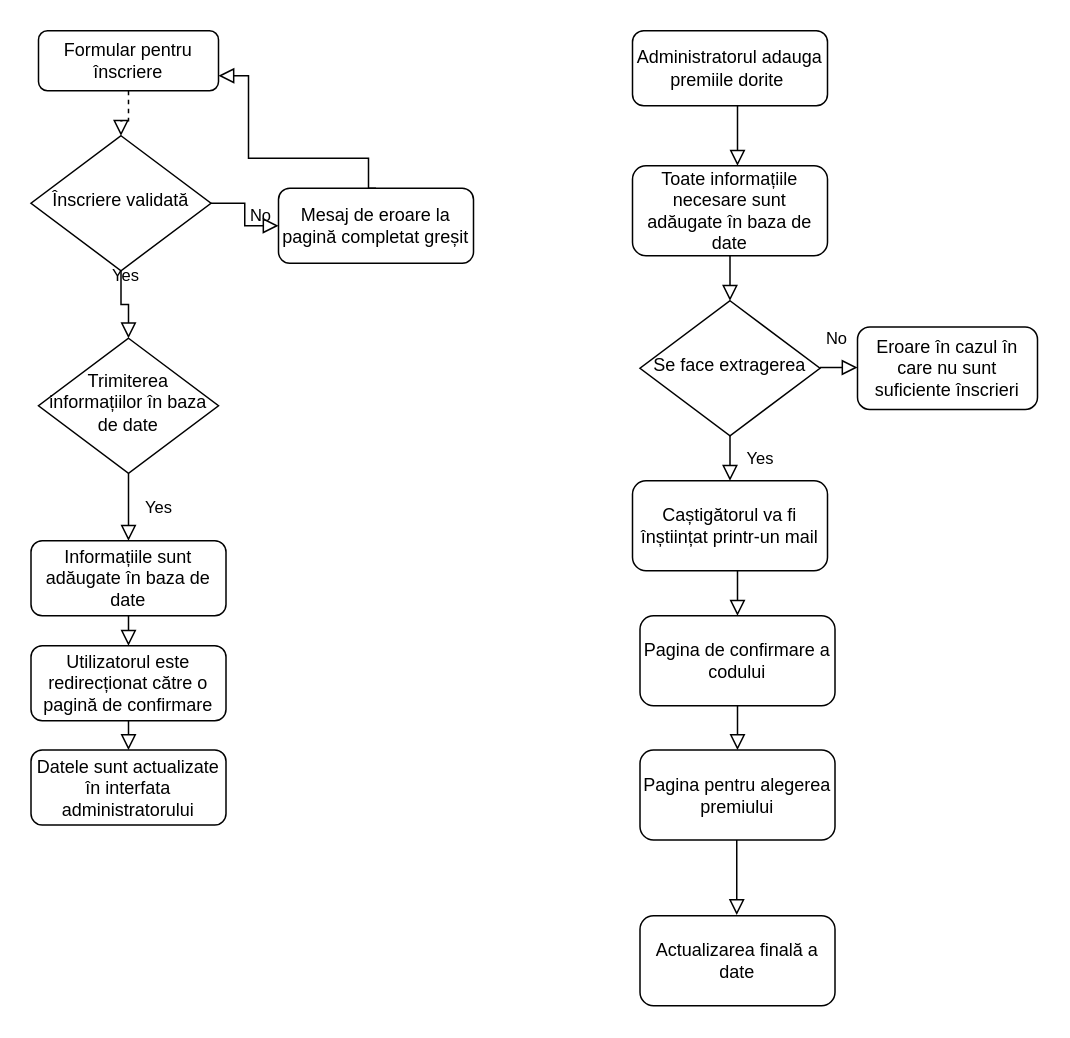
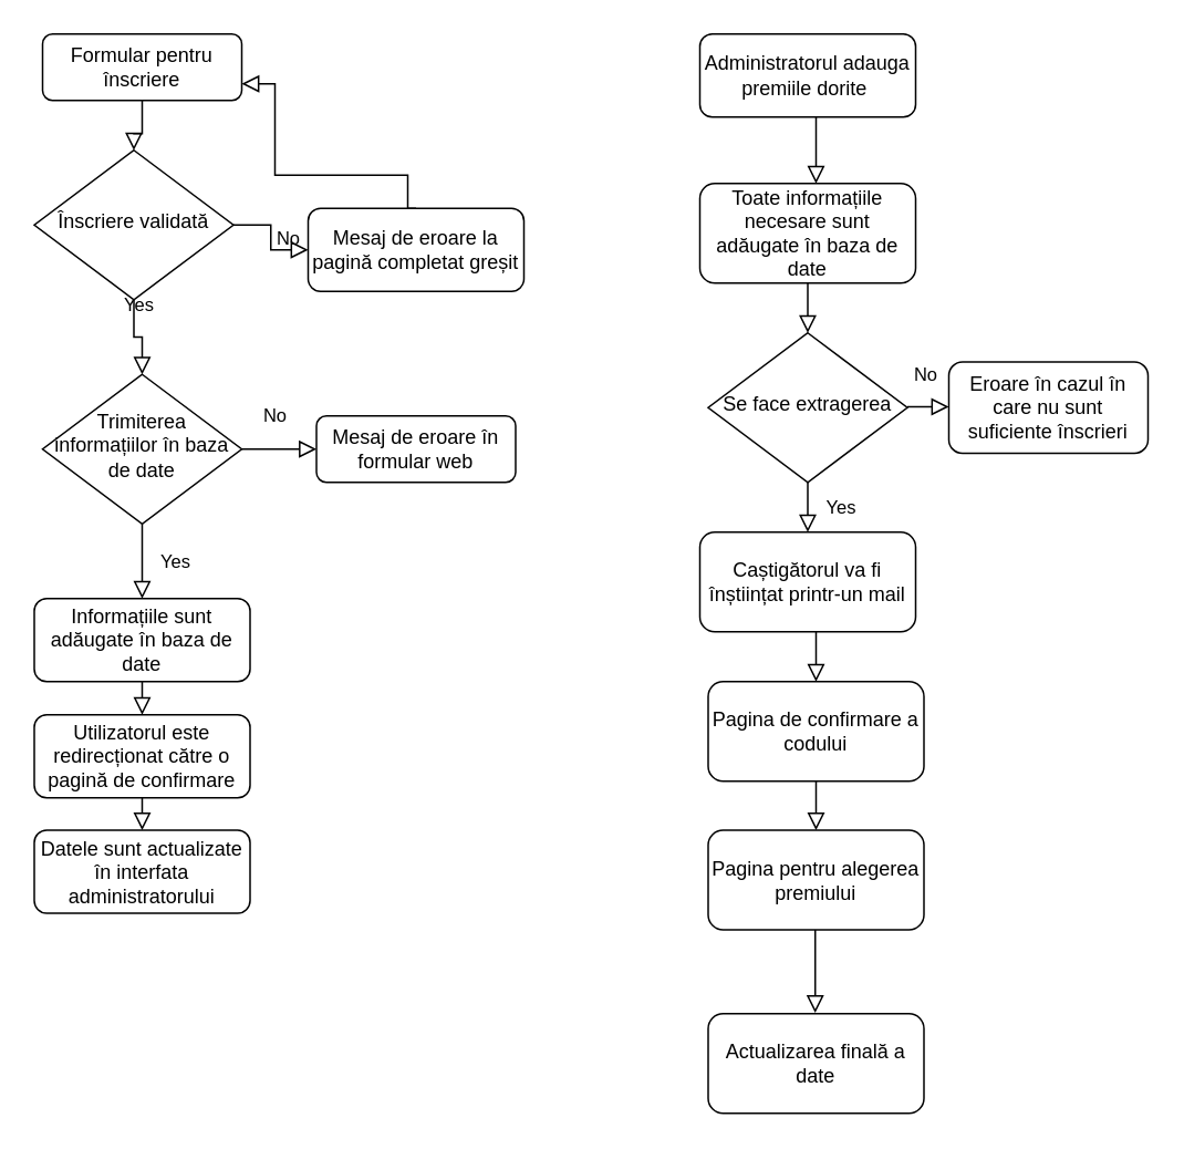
  <mxCell id="0" />
  <mxCell id="1" parent="0" />
- <mxCell id="2" value="" style="rounded=0;html=1;jettySize=auto;orthogonalLoop=1;fontSize=11;endArrow=block;endFill=0;endSize=8;strokeWidth=1;shadow=0;labelBackgroundColor=none;edgeStyle=orthogonalEdgeStyle;dashed=1;" parent="1" source="3" target="6" edge="1"><mxGeometry relative="1" as="geometry" /></mxCell>
+ <mxCell id="2" value="" style="rounded=0;html=1;jettySize=auto;orthogonalLoop=1;fontSize=11;endArrow=block;endFill=0;endSize=8;strokeWidth=1;shadow=0;labelBackgroundColor=none;edgeStyle=orthogonalEdgeStyle;" parent="1" source="3" target="6" edge="1"><mxGeometry relative="1" as="geometry" /></mxCell>
  <mxCell id="3" value="Formular pentru înscriere" style="rounded=1;whiteSpace=wrap;html=1;fontSize=12;glass=0;strokeWidth=1;shadow=0;" parent="1" vertex="1"><mxGeometry x="25" y="20" width="120" height="40" as="geometry" /></mxCell>
  <mxCell id="4" value="Yes" style="rounded=0;html=1;jettySize=auto;orthogonalLoop=1;fontSize=11;endArrow=block;endFill=0;endSize=8;strokeWidth=1;shadow=0;labelBackgroundColor=none;edgeStyle=orthogonalEdgeStyle;" parent="1" source="6" target="9" edge="1"><mxGeometry y="20" relative="1" as="geometry"><mxPoint as="offset" /></mxGeometry></mxCell>
  <mxCell id="5" value="No" style="edgeStyle=orthogonalEdgeStyle;rounded=0;html=1;jettySize=auto;orthogonalLoop=1;fontSize=11;endArrow=block;endFill=0;endSize=8;strokeWidth=1;shadow=0;labelBackgroundColor=none;" parent="1" source="6" target="7" edge="1"><mxGeometry y="10" relative="1" as="geometry"><mxPoint as="offset" /></mxGeometry></mxCell>
  <mxCell id="6" value="Înscriere validată" style="rhombus;whiteSpace=wrap;html=1;shadow=0;fontFamily=Helvetica;fontSize=12;align=center;strokeWidth=1;spacing=6;spacingTop=-4;" parent="1" vertex="1"><mxGeometry x="20" y="90" width="120" height="90" as="geometry" /></mxCell>
  <mxCell id="7" value="Mesaj de eroare la pagină completat greșit" style="rounded=1;whiteSpace=wrap;html=1;fontSize=12;glass=0;strokeWidth=1;shadow=0;" parent="1" vertex="1"><mxGeometry x="185" y="125" width="130" height="50" as="geometry" /></mxCell>
+ <mxCell id="8" value="No" style="rounded=0;html=1;jettySize=auto;orthogonalLoop=1;fontSize=11;endArrow=block;endFill=0;endSize=8;strokeWidth=1;shadow=0;labelBackgroundColor=none;edgeStyle=orthogonalEdgeStyle;" parent="1" source="9" target="10" edge="1"><mxGeometry x="-0.111" y="20" relative="1" as="geometry"><mxPoint as="offset" /></mxGeometry></mxCell>
  <mxCell id="9" value="Trimiterea informațiilor în baza de date" style="rhombus;whiteSpace=wrap;html=1;shadow=0;fontFamily=Helvetica;fontSize=12;align=center;strokeWidth=1;spacing=6;spacingTop=-4;" parent="1" vertex="1"><mxGeometry x="25" y="225" width="120" height="90" as="geometry" /></mxCell>
+ <mxCell id="10" value="Mesaj de eroare în formular web" style="rounded=1;whiteSpace=wrap;html=1;fontSize=12;glass=0;strokeWidth=1;shadow=0;" parent="1" vertex="1"><mxGeometry x="190" y="250" width="120" height="40" as="geometry" /></mxCell>
  <mxCell id="11" value="Informațiile sunt adăugate în baza de date" style="rounded=1;whiteSpace=wrap;html=1;fontSize=12;glass=0;strokeWidth=1;shadow=0;" parent="1" vertex="1"><mxGeometry x="20" y="360" width="130" height="50" as="geometry" /></mxCell>
  <mxCell id="12" value="Yes" style="rounded=0;html=1;jettySize=auto;orthogonalLoop=1;fontSize=11;endArrow=block;endFill=0;endSize=8;strokeWidth=1;shadow=0;labelBackgroundColor=none;edgeStyle=orthogonalEdgeStyle;exitX=0.5;exitY=1;exitDx=0;exitDy=0;" parent="1" source="9" edge="1"><mxGeometry y="20" relative="1" as="geometry"><mxPoint as="offset" /><mxPoint x="95" y="205" as="sourcePoint" /><mxPoint x="85" y="360" as="targetPoint" /><Array as="points"><mxPoint x="85" y="360" /></Array></mxGeometry></mxCell>
  <mxCell id="13" value="Utilizatorul este redirecționat către o pagină de confirmare" style="rounded=1;whiteSpace=wrap;html=1;fontSize=12;glass=0;strokeWidth=1;shadow=0;" vertex="1" parent="1"><mxGeometry x="20" y="430" width="130" height="50" as="geometry" /></mxCell>
  <mxCell id="14" value="" style="rounded=0;html=1;jettySize=auto;orthogonalLoop=1;fontSize=11;endArrow=block;endFill=0;endSize=8;strokeWidth=1;shadow=0;labelBackgroundColor=none;edgeStyle=orthogonalEdgeStyle;exitX=0.5;exitY=0;exitDx=0;exitDy=0;entryX=1;entryY=0.75;entryDx=0;entryDy=0;" edge="1" parent="1" source="7" target="3"><mxGeometry relative="1" as="geometry"><mxPoint x="185" y="125" as="sourcePoint" /><mxPoint x="145" y="45" as="targetPoint" /><Array as="points"><mxPoint x="245" y="125" /><mxPoint x="245" y="105" /><mxPoint x="165" y="105" /><mxPoint x="165" y="50" /></Array></mxGeometry></mxCell>
  <mxCell id="15" value="" style="rounded=0;html=1;jettySize=auto;orthogonalLoop=1;fontSize=11;endArrow=block;endFill=0;endSize=8;strokeWidth=1;shadow=0;labelBackgroundColor=none;edgeStyle=orthogonalEdgeStyle;exitX=0.5;exitY=1;exitDx=0;exitDy=0;" edge="1" parent="1" source="11"><mxGeometry relative="1" as="geometry"><mxPoint x="85" y="430" as="sourcePoint" /><mxPoint x="85" y="430" as="targetPoint" /><Array as="points" /></mxGeometry></mxCell>
  <mxCell id="16" value="Datele sunt actualizate în interfata administratorului" style="rounded=1;whiteSpace=wrap;html=1;fontSize=12;glass=0;strokeWidth=1;shadow=0;" vertex="1" parent="1"><mxGeometry x="20" y="499.5" width="130" height="50" as="geometry" /></mxCell>
  <mxCell id="17" value="" style="rounded=0;html=1;jettySize=auto;orthogonalLoop=1;fontSize=11;endArrow=block;endFill=0;endSize=8;strokeWidth=1;shadow=0;labelBackgroundColor=none;edgeStyle=orthogonalEdgeStyle;entryX=0.5;entryY=0;entryDx=0;entryDy=0;exitX=0.5;exitY=1;exitDx=0;exitDy=0;" edge="1" parent="1" source="13" target="16"><mxGeometry relative="1" as="geometry"><mxPoint x="80" y="500" as="sourcePoint" /><mxPoint x="95" y="460" as="targetPoint" /><Array as="points" /></mxGeometry></mxCell>
  <mxCell id="18" value="Administratorul adauga premiile dorite&amp;nbsp;" style="rounded=1;whiteSpace=wrap;html=1;fontSize=12;glass=0;strokeWidth=1;shadow=0;" vertex="1" parent="1"><mxGeometry x="421" y="20" width="130" height="50" as="geometry" /></mxCell>
  <mxCell id="19" value="" style="rounded=0;html=1;jettySize=auto;orthogonalLoop=1;fontSize=11;endArrow=block;endFill=0;endSize=8;strokeWidth=1;shadow=0;labelBackgroundColor=none;edgeStyle=orthogonalEdgeStyle;" edge="1" parent="1"><mxGeometry relative="1" as="geometry"><mxPoint x="491" y="70" as="sourcePoint" /><mxPoint x="491" y="110" as="targetPoint" /><Array as="points"><mxPoint x="491" y="90" /><mxPoint x="491" y="90" /></Array></mxGeometry></mxCell>
  <mxCell id="20" value="Toate informațiile necesare sunt adăugate în baza de date" style="rounded=1;whiteSpace=wrap;html=1;fontSize=12;glass=0;strokeWidth=1;shadow=0;" vertex="1" parent="1"><mxGeometry x="421" y="110" width="130" height="60" as="geometry" /></mxCell>
  <mxCell id="21" value="" style="rounded=0;html=1;jettySize=auto;orthogonalLoop=1;fontSize=11;endArrow=block;endFill=0;endSize=8;strokeWidth=1;shadow=0;labelBackgroundColor=none;edgeStyle=orthogonalEdgeStyle;exitX=0.5;exitY=1;exitDx=0;exitDy=0;entryX=0.5;entryY=0;entryDx=0;entryDy=0;" edge="1" parent="1" source="20"><mxGeometry relative="1" as="geometry"><mxPoint x="491" y="175" as="sourcePoint" /><mxPoint x="486" y="200" as="targetPoint" /><Array as="points" /></mxGeometry></mxCell>
  <mxCell id="22" value="Se face extragerea" style="rhombus;whiteSpace=wrap;html=1;shadow=0;fontFamily=Helvetica;fontSize=12;align=center;strokeWidth=1;spacing=6;spacingTop=-4;" vertex="1" parent="1"><mxGeometry x="426" y="200" width="120" height="90" as="geometry" /></mxCell>
  <mxCell id="23" value="No" style="rounded=0;html=1;jettySize=auto;orthogonalLoop=1;fontSize=11;endArrow=block;endFill=0;endSize=8;strokeWidth=1;shadow=0;labelBackgroundColor=none;edgeStyle=orthogonalEdgeStyle;" edge="1" parent="1"><mxGeometry x="-0.111" y="20" relative="1" as="geometry"><mxPoint as="offset" /><mxPoint x="546" y="244.5" as="sourcePoint" /><mxPoint x="571" y="245" as="targetPoint" /></mxGeometry></mxCell>
  <mxCell id="24" value="Yes" style="rounded=0;html=1;jettySize=auto;orthogonalLoop=1;fontSize=11;endArrow=block;endFill=0;endSize=8;strokeWidth=1;shadow=0;labelBackgroundColor=none;edgeStyle=orthogonalEdgeStyle;exitX=0.5;exitY=1;exitDx=0;exitDy=0;" edge="1" parent="1" source="22"><mxGeometry y="20" relative="1" as="geometry"><mxPoint as="offset" /><mxPoint x="481" y="320" as="sourcePoint" /><mxPoint x="486" y="320" as="targetPoint" /><Array as="points"><mxPoint x="486" y="310" /><mxPoint x="486" y="310" /></Array></mxGeometry></mxCell>
  <mxCell id="25" value="Eroare în cazul în care nu sunt suficiente înscrieri" style="rounded=1;whiteSpace=wrap;html=1;fontSize=12;glass=0;strokeWidth=1;shadow=0;" vertex="1" parent="1"><mxGeometry x="571" y="217.5" width="120" height="55" as="geometry" /></mxCell>
  <mxCell id="26" value="Caștigătorul va fi înștiințat printr-un mail" style="rounded=1;whiteSpace=wrap;html=1;fontSize=12;glass=0;strokeWidth=1;shadow=0;" vertex="1" parent="1"><mxGeometry x="421" y="320" width="130" height="60" as="geometry" /></mxCell>
  <mxCell id="27" value="Pagina de confirmare a codului" style="rounded=1;whiteSpace=wrap;html=1;fontSize=12;glass=0;strokeWidth=1;shadow=0;" vertex="1" parent="1"><mxGeometry x="426" y="410" width="130" height="60" as="geometry" /></mxCell>
  <mxCell id="28" value="" style="rounded=0;html=1;jettySize=auto;orthogonalLoop=1;fontSize=11;endArrow=block;endFill=0;endSize=8;strokeWidth=1;shadow=0;labelBackgroundColor=none;edgeStyle=orthogonalEdgeStyle;entryX=0.5;entryY=0;entryDx=0;entryDy=0;" edge="1" parent="1" target="27"><mxGeometry relative="1" as="geometry"><mxPoint x="491" y="390" as="sourcePoint" /><mxPoint x="261" y="400" as="targetPoint" /><Array as="points"><mxPoint x="491" y="380" /><mxPoint x="491" y="380" /></Array></mxGeometry></mxCell>
  <mxCell id="29" value="Pagina pentru alegerea premiului" style="rounded=1;whiteSpace=wrap;html=1;fontSize=12;glass=0;strokeWidth=1;shadow=0;" vertex="1" parent="1"><mxGeometry x="426" y="499.5" width="130" height="60" as="geometry" /></mxCell>
  <mxCell id="30" value="Actualizarea finală a date" style="rounded=1;whiteSpace=wrap;html=1;fontSize=12;glass=0;strokeWidth=1;shadow=0;" vertex="1" parent="1"><mxGeometry x="426" y="610" width="130" height="60" as="geometry" /></mxCell>
  <mxCell id="31" value="" style="rounded=0;html=1;jettySize=auto;orthogonalLoop=1;fontSize=11;endArrow=block;endFill=0;endSize=8;strokeWidth=1;shadow=0;labelBackgroundColor=none;edgeStyle=orthogonalEdgeStyle;entryX=0.5;entryY=0;entryDx=0;entryDy=0;exitX=0.5;exitY=1;exitDx=0;exitDy=0;" edge="1" parent="1" source="27" target="29"><mxGeometry relative="1" as="geometry"><mxPoint x="491" y="480" as="sourcePoint" /><mxPoint x="95" y="509.5" as="targetPoint" /><Array as="points" /></mxGeometry></mxCell>
  <mxCell id="32" value="" style="rounded=0;html=1;jettySize=auto;orthogonalLoop=1;fontSize=11;endArrow=block;endFill=0;endSize=8;strokeWidth=1;shadow=0;labelBackgroundColor=none;edgeStyle=orthogonalEdgeStyle;" edge="1" parent="1"><mxGeometry relative="1" as="geometry"><mxPoint x="490.5" y="559.5" as="sourcePoint" /><mxPoint x="490.5" y="609.5" as="targetPoint" /><Array as="points"><mxPoint x="490.5" y="589.5" /><mxPoint x="490.5" y="589.5" /></Array></mxGeometry></mxCell>
